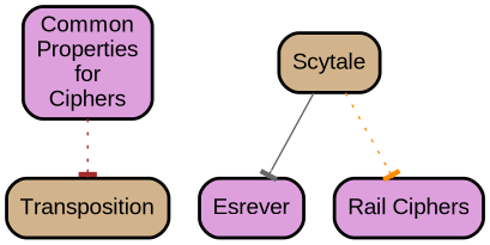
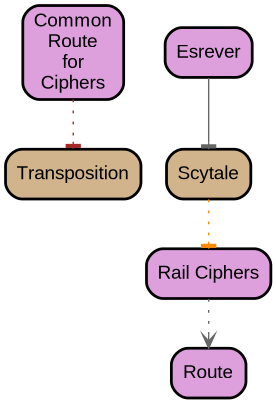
  digraph {
    fontname="Liberation Sans"
    rankdir=TB
    node [fillcolor=plum fontname="Liberation Sans" penwidth=2 shape=box style="rounded,filled"]
    edge [arrowhead=tee color=gray40 fontname="Liberation Sans" penwidth=1 style=dotted]
-   n1 [label="Common\nProperties\nfor\nCiphers"]
+   n1 [label="Common\nRoute\nfor\nCiphers"]
    Transposition [fillcolor=tan]
    Scytale [fillcolor=tan]
    Esrever
    n5 [label="Rail Ciphers"]
+   Route
    n1 -> Transposition [color=brown]
    Scytale -> n5 [color=darkorange]
-   Scytale -> Esrever [style=bold]
+   Esrever -> Scytale [style=bold]
+   n5 -> Route [arrowhead=vee]
  }
